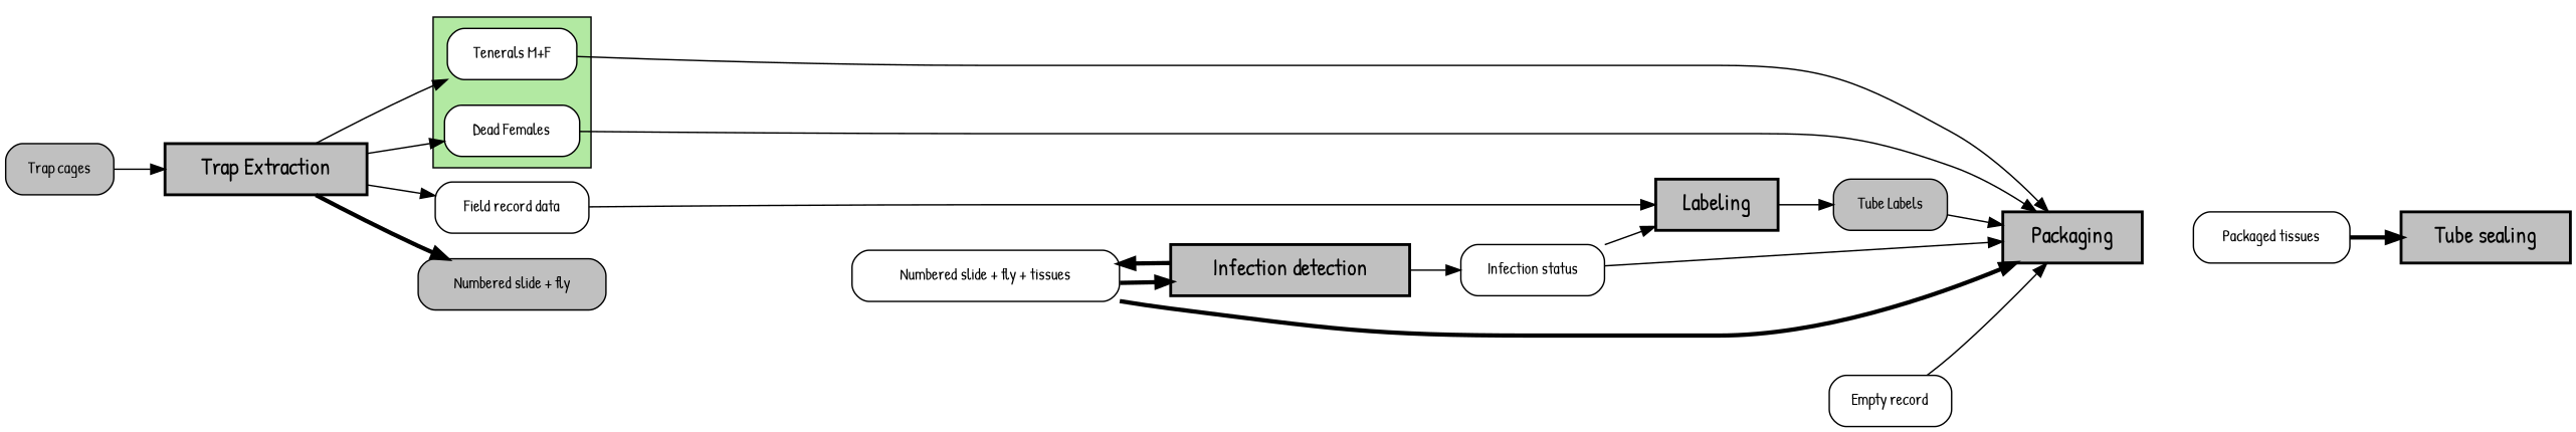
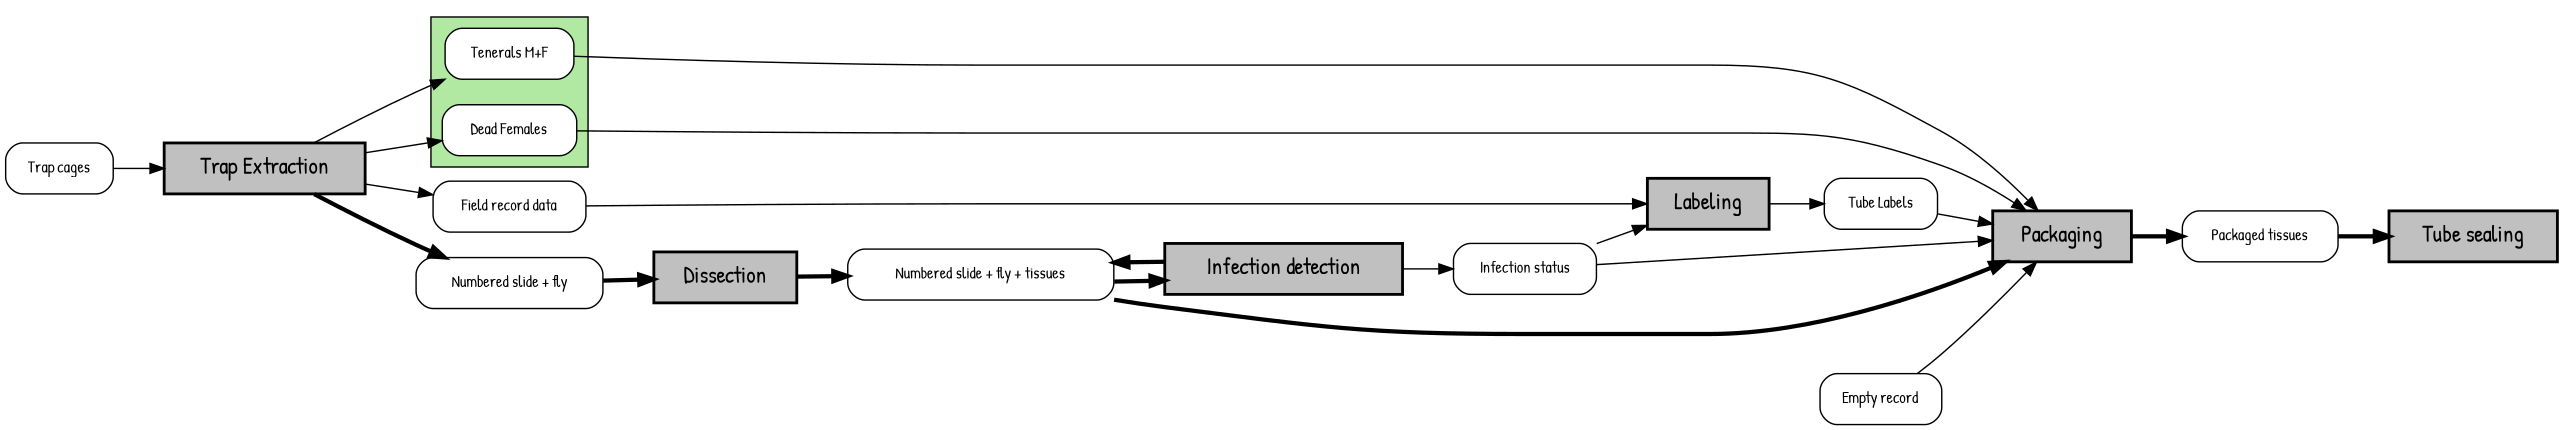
  digraph {
    clusterrank=true
    fontname="Patrick Hand"
    rankdir=LR
    node [fillcolor=white fontname="Patrick Hand" fontsize=11 shape=box style="rounded, filled"]
    edge [fontname="Patrick Hand"]
    "Tenerals M+F" [height=0.5 width=1.2639]
    "Dead Females" [height=0.5 width=1.3194]
    Packaging [fillcolor=grey fontsize=16 height=0.5 style="filled, bold" width=1.3611]
    "Packaged tissues" [height=0.5 width=1.5278]
    "Trap Extraction" [fillcolor=grey fontsize=16 height=0.5 style="filled, bold" width=1.9722]
    "Field record data" [height=0.5 width=1.5]
-   "Numbered slide + fly" [fillcolor=grey height=0.5 width=1.8333]
+   "Numbered slide + fly" [height=0.5 width=1.8333]
    Labeling [fillcolor=grey fontsize=16 height=0.5 style="filled, bold" width=1.1944]
-   "Tube Labels" [fillcolor=grey height=0.5 width=1.1111]
+   Dissection [fillcolor=grey fontsize=16 height=0.5 style="filled, bold" width=1.4028]
+   "Tube Labels" [height=0.5 width=1.1111]
    "Numbered slide + fly + tissues" [height=0.5 width=2.6111]
    "Infection detection" [fillcolor=grey fontsize=16 height=0.5 style="filled, bold" width=2.3333]
    "Infection status" [height=0.5 width=1.4028]
    "Tube sealing" [fillcolor=grey fontsize=16 height=0.5 style="filled, bold" width=1.6528]
-   "Trap cages" [fillcolor=grey height=0.5 width=1.0556]
+   "Trap cages" [height=0.5 width=1.0556]
    n16 [height=0.5 label="Empty record" width=1.1944]
    subgraph cluster_1 {
      fillcolor="#B2E9A2"
      fontsize=11
      labelloc=b
      style=filled
      "Tenerals M+F"
      "Dead Females"
    }
    "Tenerals M+F" -> Packaging
    "Dead Females" -> Packaging
+   Packaging -> "Packaged tissues" [penwidth=3]
    "Packaged tissues" -> "Tube sealing" [penwidth=3]
    "Trap Extraction" -> "Tenerals M+F"
    "Trap Extraction" -> "Dead Females"
    "Trap Extraction" -> "Field record data"
    "Trap Extraction" -> "Numbered slide + fly" [penwidth=3]
    "Field record data" -> Labeling
+   "Numbered slide + fly" -> Dissection [penwidth=3]
    Labeling -> "Tube Labels"
+   Dissection -> "Numbered slide + fly + tissues" [penwidth=3]
    "Tube Labels" -> Packaging
    "Numbered slide + fly + tissues" -> Packaging [penwidth=3]
    "Numbered slide + fly + tissues" -> "Infection detection" [penwidth=3]
    "Infection detection" -> "Numbered slide + fly + tissues" [penwidth=3]
    "Infection detection" -> "Infection status"
    "Infection status" -> Packaging
    "Infection status" -> Labeling
    "Trap cages" -> "Trap Extraction"
    n16 -> Packaging
  }
